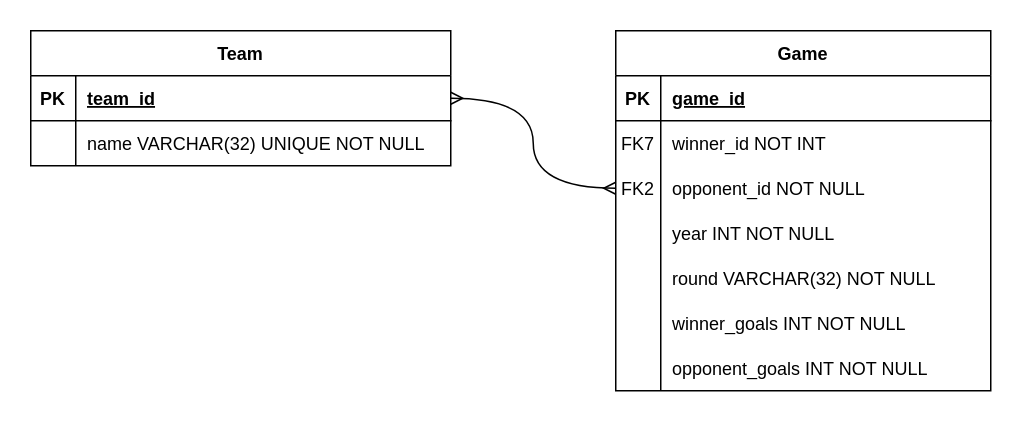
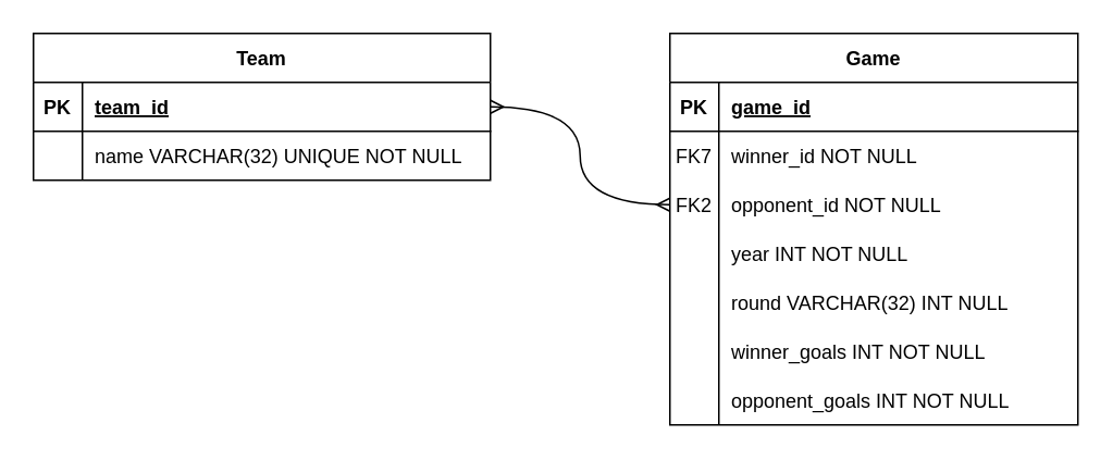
  <mxCell id="0" />
  <mxCell id="1" parent="0" />
  <mxCell id="2" value="Game" style="shape=table;startSize=30;container=1;collapsible=1;childLayout=tableLayout;fixedRows=1;rowLines=0;fontStyle=1;align=center;resizeLast=1;labelBackgroundColor=none;rounded=0;" parent="1" vertex="1"><mxGeometry x="410" y="20" width="250" height="240" as="geometry" /></mxCell>
  <mxCell id="3" value="" style="shape=partialRectangle;collapsible=0;dropTarget=0;pointerEvents=0;fillColor=none;points=[[0,0.5],[1,0.5]];portConstraint=eastwest;top=0;left=0;right=0;bottom=1;labelBackgroundColor=none;rounded=0;" parent="2" vertex="1"><mxGeometry y="30" width="250" height="30" as="geometry" /></mxCell>
  <mxCell id="4" value="PK" style="shape=partialRectangle;overflow=hidden;connectable=0;fillColor=none;top=0;left=0;bottom=0;right=0;fontStyle=1;labelBackgroundColor=none;rounded=0;" parent="3" vertex="1"><mxGeometry width="30" height="30" as="geometry"><mxRectangle width="30" height="30" as="alternateBounds" /></mxGeometry></mxCell>
  <mxCell id="5" value="game_id" style="shape=partialRectangle;overflow=hidden;connectable=0;fillColor=none;top=0;left=0;bottom=0;right=0;align=left;spacingLeft=6;fontStyle=5;labelBackgroundColor=none;rounded=0;" parent="3" vertex="1"><mxGeometry x="30" width="220" height="30" as="geometry"><mxRectangle width="220" height="30" as="alternateBounds" /></mxGeometry></mxCell>
  <mxCell id="6" value="" style="shape=partialRectangle;collapsible=0;dropTarget=0;pointerEvents=0;fillColor=none;points=[[0,0.5],[1,0.5]];portConstraint=eastwest;top=0;left=0;right=0;bottom=0;labelBackgroundColor=none;rounded=0;" parent="2" vertex="1"><mxGeometry y="60" width="250" height="30" as="geometry" /></mxCell>
  <mxCell id="7" value="FK7" style="shape=partialRectangle;overflow=hidden;connectable=0;fillColor=none;top=0;left=0;bottom=0;right=0;labelBackgroundColor=none;rounded=0;" parent="6" vertex="1"><mxGeometry width="30" height="30" as="geometry"><mxRectangle width="30" height="30" as="alternateBounds" /></mxGeometry></mxCell>
- <mxCell id="8" value="winner_id NOT INT" style="shape=partialRectangle;overflow=hidden;connectable=0;fillColor=none;top=0;left=0;bottom=0;right=0;align=left;spacingLeft=6;labelBackgroundColor=none;rounded=0;" parent="6" vertex="1"><mxGeometry x="30" width="220" height="30" as="geometry"><mxRectangle width="220" height="30" as="alternateBounds" /></mxGeometry></mxCell>
+ <mxCell id="8" value="winner_id NOT NULL" style="shape=partialRectangle;overflow=hidden;connectable=0;fillColor=none;top=0;left=0;bottom=0;right=0;align=left;spacingLeft=6;labelBackgroundColor=none;rounded=0;" parent="6" vertex="1"><mxGeometry x="30" width="220" height="30" as="geometry"><mxRectangle width="220" height="30" as="alternateBounds" /></mxGeometry></mxCell>
  <mxCell id="9" value="" style="shape=partialRectangle;collapsible=0;dropTarget=0;pointerEvents=0;fillColor=none;points=[[0,0.5],[1,0.5]];portConstraint=eastwest;top=0;left=0;right=0;bottom=0;labelBackgroundColor=none;rounded=0;" parent="2" vertex="1"><mxGeometry y="90" width="250" height="30" as="geometry" /></mxCell>
  <mxCell id="10" value="FK2" style="shape=partialRectangle;overflow=hidden;connectable=0;fillColor=none;top=0;left=0;bottom=0;right=0;labelBackgroundColor=none;rounded=0;" parent="9" vertex="1"><mxGeometry width="30" height="30" as="geometry"><mxRectangle width="30" height="30" as="alternateBounds" /></mxGeometry></mxCell>
  <mxCell id="11" value="opponent_id NOT NULL" style="shape=partialRectangle;overflow=hidden;connectable=0;fillColor=none;top=0;left=0;bottom=0;right=0;align=left;spacingLeft=6;labelBackgroundColor=none;rounded=0;" parent="9" vertex="1"><mxGeometry x="30" width="220" height="30" as="geometry"><mxRectangle width="220" height="30" as="alternateBounds" /></mxGeometry></mxCell>
  <mxCell id="12" style="shape=partialRectangle;collapsible=0;dropTarget=0;pointerEvents=0;fillColor=none;points=[[0,0.5],[1,0.5]];portConstraint=eastwest;top=0;left=0;right=0;bottom=0;labelBackgroundColor=none;rounded=0;" parent="2" vertex="1"><mxGeometry y="120" width="250" height="30" as="geometry" /></mxCell>
  <mxCell id="13" style="shape=partialRectangle;overflow=hidden;connectable=0;fillColor=none;top=0;left=0;bottom=0;right=0;labelBackgroundColor=none;rounded=0;" parent="12" vertex="1"><mxGeometry width="30" height="30" as="geometry"><mxRectangle width="30" height="30" as="alternateBounds" /></mxGeometry></mxCell>
  <mxCell id="14" value="year INT NOT NULL" style="shape=partialRectangle;overflow=hidden;connectable=0;fillColor=none;top=0;left=0;bottom=0;right=0;align=left;spacingLeft=6;labelBackgroundColor=none;rounded=0;" parent="12" vertex="1"><mxGeometry x="30" width="220" height="30" as="geometry"><mxRectangle width="220" height="30" as="alternateBounds" /></mxGeometry></mxCell>
  <mxCell id="15" style="shape=partialRectangle;collapsible=0;dropTarget=0;pointerEvents=0;fillColor=none;points=[[0,0.5],[1,0.5]];portConstraint=eastwest;top=0;left=0;right=0;bottom=0;labelBackgroundColor=none;rounded=0;" parent="2" vertex="1"><mxGeometry y="150" width="250" height="30" as="geometry" /></mxCell>
  <mxCell id="16" style="shape=partialRectangle;overflow=hidden;connectable=0;fillColor=none;top=0;left=0;bottom=0;right=0;labelBackgroundColor=none;rounded=0;" parent="15" vertex="1"><mxGeometry width="30" height="30" as="geometry"><mxRectangle width="30" height="30" as="alternateBounds" /></mxGeometry></mxCell>
- <mxCell id="17" value="round VARCHAR(32) NOT NULL" style="shape=partialRectangle;overflow=hidden;connectable=0;fillColor=none;top=0;left=0;bottom=0;right=0;align=left;spacingLeft=6;labelBackgroundColor=none;rounded=0;" parent="15" vertex="1"><mxGeometry x="30" width="220" height="30" as="geometry"><mxRectangle width="220" height="30" as="alternateBounds" /></mxGeometry></mxCell>
+ <mxCell id="17" value="round VARCHAR(32) INT NULL" style="shape=partialRectangle;overflow=hidden;connectable=0;fillColor=none;top=0;left=0;bottom=0;right=0;align=left;spacingLeft=6;labelBackgroundColor=none;rounded=0;" parent="15" vertex="1"><mxGeometry x="30" width="220" height="30" as="geometry"><mxRectangle width="220" height="30" as="alternateBounds" /></mxGeometry></mxCell>
  <mxCell id="18" style="shape=partialRectangle;collapsible=0;dropTarget=0;pointerEvents=0;fillColor=none;points=[[0,0.5],[1,0.5]];portConstraint=eastwest;top=0;left=0;right=0;bottom=0;labelBackgroundColor=none;rounded=0;" parent="2" vertex="1"><mxGeometry y="180" width="250" height="30" as="geometry" /></mxCell>
  <mxCell id="19" style="shape=partialRectangle;overflow=hidden;connectable=0;fillColor=none;top=0;left=0;bottom=0;right=0;labelBackgroundColor=none;rounded=0;" parent="18" vertex="1"><mxGeometry width="30" height="30" as="geometry"><mxRectangle width="30" height="30" as="alternateBounds" /></mxGeometry></mxCell>
  <mxCell id="20" value="winner_goals INT NOT NULL" style="shape=partialRectangle;overflow=hidden;connectable=0;fillColor=none;top=0;left=0;bottom=0;right=0;align=left;spacingLeft=6;labelBackgroundColor=none;rounded=0;" parent="18" vertex="1"><mxGeometry x="30" width="220" height="30" as="geometry"><mxRectangle width="220" height="30" as="alternateBounds" /></mxGeometry></mxCell>
  <mxCell id="21" style="shape=partialRectangle;collapsible=0;dropTarget=0;pointerEvents=0;fillColor=none;points=[[0,0.5],[1,0.5]];portConstraint=eastwest;top=0;left=0;right=0;bottom=0;labelBackgroundColor=none;rounded=0;" parent="2" vertex="1"><mxGeometry y="210" width="250" height="30" as="geometry" /></mxCell>
  <mxCell id="22" style="shape=partialRectangle;overflow=hidden;connectable=0;fillColor=none;top=0;left=0;bottom=0;right=0;labelBackgroundColor=none;rounded=0;" parent="21" vertex="1"><mxGeometry width="30" height="30" as="geometry"><mxRectangle width="30" height="30" as="alternateBounds" /></mxGeometry></mxCell>
  <mxCell id="23" value="opponent_goals INT NOT NULL" style="shape=partialRectangle;overflow=hidden;connectable=0;fillColor=none;top=0;left=0;bottom=0;right=0;align=left;spacingLeft=6;labelBackgroundColor=none;rounded=0;" parent="21" vertex="1"><mxGeometry x="30" width="220" height="30" as="geometry"><mxRectangle width="220" height="30" as="alternateBounds" /></mxGeometry></mxCell>
  <mxCell id="24" value="Team" style="shape=table;startSize=30;container=1;collapsible=1;childLayout=tableLayout;fixedRows=1;rowLines=0;fontStyle=1;align=center;resizeLast=1;labelBackgroundColor=none;rounded=0;" parent="1" vertex="1"><mxGeometry x="20" y="20" width="280" height="90" as="geometry" /></mxCell>
  <mxCell id="25" value="" style="shape=partialRectangle;collapsible=0;dropTarget=0;pointerEvents=0;fillColor=none;points=[[0,0.5],[1,0.5]];portConstraint=eastwest;top=0;left=0;right=0;bottom=1;labelBackgroundColor=none;rounded=0;" parent="24" vertex="1"><mxGeometry y="30" width="280" height="30" as="geometry" /></mxCell>
  <mxCell id="26" value="PK" style="shape=partialRectangle;overflow=hidden;connectable=0;fillColor=none;top=0;left=0;bottom=0;right=0;fontStyle=1;labelBackgroundColor=none;rounded=0;" parent="25" vertex="1"><mxGeometry width="30" height="30" as="geometry"><mxRectangle width="30" height="30" as="alternateBounds" /></mxGeometry></mxCell>
  <mxCell id="27" value="team_id" style="shape=partialRectangle;overflow=hidden;connectable=0;fillColor=none;top=0;left=0;bottom=0;right=0;align=left;spacingLeft=6;fontStyle=5;labelBackgroundColor=none;rounded=0;" parent="25" vertex="1"><mxGeometry x="30" width="250" height="30" as="geometry"><mxRectangle width="250" height="30" as="alternateBounds" /></mxGeometry></mxCell>
  <mxCell id="28" value="" style="shape=partialRectangle;collapsible=0;dropTarget=0;pointerEvents=0;fillColor=none;points=[[0,0.5],[1,0.5]];portConstraint=eastwest;top=0;left=0;right=0;bottom=0;labelBackgroundColor=none;rounded=0;" parent="24" vertex="1"><mxGeometry y="60" width="280" height="30" as="geometry" /></mxCell>
  <mxCell id="29" value="" style="shape=partialRectangle;overflow=hidden;connectable=0;fillColor=none;top=0;left=0;bottom=0;right=0;labelBackgroundColor=none;rounded=0;" parent="28" vertex="1"><mxGeometry width="30" height="30" as="geometry"><mxRectangle width="30" height="30" as="alternateBounds" /></mxGeometry></mxCell>
  <mxCell id="30" value="name VARCHAR(32) UNIQUE NOT NULL" style="shape=partialRectangle;overflow=hidden;connectable=0;fillColor=none;top=0;left=0;bottom=0;right=0;align=left;spacingLeft=6;labelBackgroundColor=none;rounded=0;" parent="28" vertex="1"><mxGeometry x="30" width="250" height="30" as="geometry"><mxRectangle width="250" height="30" as="alternateBounds" /></mxGeometry></mxCell>
  <mxCell id="31" value="" style="edgeStyle=orthogonalEdgeStyle;fontSize=12;html=1;endArrow=ERmany;startArrow=ERmany;rounded=0;hachureGap=4;fontFamily=Architects Daughter;fontSource=https%3A%2F%2Ffonts.googleapis.com%2Fcss%3Ffamily%3DArchitects%2BDaughter;curved=1;" parent="1" source="24" target="10" edge="1"><mxGeometry width="100" height="100" relative="1" as="geometry"><mxPoint x="140" y="300" as="sourcePoint" /><mxPoint x="240" y="200" as="targetPoint" /></mxGeometry></mxCell>
